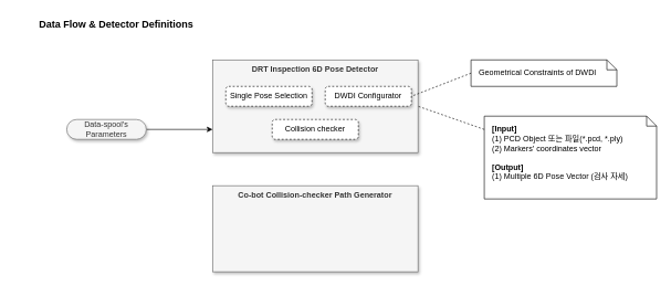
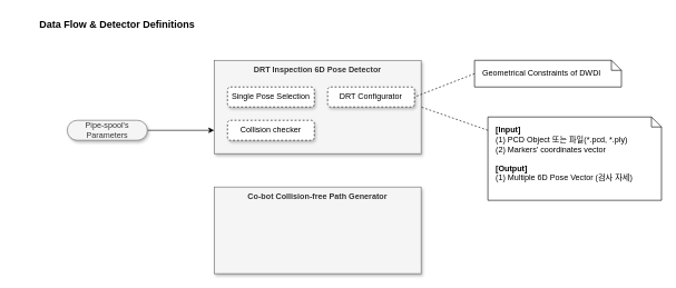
  <mxCell id="0" />
  <mxCell id="1" parent="0" />
  <mxCell id="2" value="DRT Inspection 6D Pose Detector" style="rounded=0;whiteSpace=wrap;html=1;fillColor=#f5f5f5;strokeColor=#666666;shadow=1;fontColor=#333333;verticalAlign=top;fontStyle=1" vertex="1" parent="1"><mxGeometry x="320" y="90" width="310" height="140" as="geometry" /></mxCell>
  <mxCell id="3" value="Data Flow &amp;amp; Detector Definitions" style="text;html=1;align=center;verticalAlign=middle;whiteSpace=wrap;rounded=0;fontStyle=1;fontSize=15;" vertex="1" parent="1"><mxGeometry x="20" y="20" width="310" height="30" as="geometry" /></mxCell>
- <mxCell id="4" value="Co-bot Collision-checker Path Generator" style="rounded=0;whiteSpace=wrap;html=1;fillColor=#f5f5f5;strokeColor=#666666;shadow=1;fontColor=#333333;verticalAlign=top;fontStyle=1" vertex="1" parent="1"><mxGeometry x="320" y="280" width="310" height="130" as="geometry" /></mxCell>
- <mxCell id="5" value="Collision checker" style="rounded=1;whiteSpace=wrap;html=1;dashed=1;shadow=1;" vertex="1" parent="1"><mxGeometry x="410" y="180" width="130" height="30" as="geometry" /></mxCell>
+ <mxCell id="4" value="Co-bot Collision-free Path Generator" style="rounded=0;whiteSpace=wrap;html=1;fillColor=#f5f5f5;strokeColor=#666666;shadow=1;fontColor=#333333;verticalAlign=top;fontStyle=1" vertex="1" parent="1"><mxGeometry x="320" y="280" width="310" height="130" as="geometry" /></mxCell>
+ <mxCell id="5" value="Collision checker" style="rounded=1;whiteSpace=wrap;html=1;dashed=1;shadow=1;" vertex="1" parent="1"><mxGeometry x="340" y="180" width="130" height="30" as="geometry" /></mxCell>
  <mxCell id="6" value="Single Pose Selection" style="rounded=1;whiteSpace=wrap;html=1;dashed=1;shadow=1;" vertex="1" parent="1"><mxGeometry x="340" y="130" width="130" height="30" as="geometry" /></mxCell>
- <mxCell id="7" value="DWDI Configurator" style="rounded=1;whiteSpace=wrap;html=1;dashed=1;shadow=1;" vertex="1" parent="1"><mxGeometry x="490" y="130" width="130" height="30" as="geometry" /></mxCell>
+ <mxCell id="7" value="DRT Configurator" style="rounded=1;whiteSpace=wrap;html=1;dashed=1;shadow=1;" vertex="1" parent="1"><mxGeometry x="490" y="130" width="130" height="30" as="geometry" /></mxCell>
  <mxCell id="8" value="Geometrical Constraints of DWDI" style="shape=note;size=15;align=left;spacingLeft=10;html=1;whiteSpace=wrap;" vertex="1" parent="1"><mxGeometry x="710" y="90" width="220" height="40" as="geometry" /></mxCell>
  <mxCell id="9" value="" style="edgeStyle=none;endArrow=none;dashed=1;html=1;rounded=0;entryX=1;entryY=0.5;entryDx=0;entryDy=0;" edge="1" parent="1" target="7"><mxGeometry x="1" relative="1" as="geometry"><mxPoint x="710" y="115" as="targetPoint" /><mxPoint x="710" y="110" as="sourcePoint" /></mxGeometry></mxCell>
  <mxCell id="10" value="&lt;div&gt;&lt;b&gt;[Input]&lt;/b&gt;&lt;/div&gt;&lt;div&gt;(1)&amp;nbsp;&lt;span style=&quot;background-color: transparent; color: light-dark(rgb(0, 0, 0), rgb(255, 255, 255));&quot;&gt;PCD Object 또는 파일(*.pcd, *.ply)&lt;/span&gt;&lt;/div&gt;&lt;div&gt;&lt;span style=&quot;background-color: transparent; color: light-dark(rgb(0, 0, 0), rgb(255, 255, 255));&quot;&gt;(2) Markers' coordinates vector&lt;/span&gt;&lt;/div&gt;&lt;div&gt;&lt;span style=&quot;background-color: transparent; color: light-dark(rgb(0, 0, 0), rgb(255, 255, 255));&quot;&gt;&lt;br&gt;&lt;/span&gt;&lt;/div&gt;&lt;div&gt;&lt;span style=&quot;background-color: transparent; color: light-dark(rgb(0, 0, 0), rgb(255, 255, 255));&quot;&gt;&lt;b&gt;[Output]&lt;/b&gt;&lt;/span&gt;&lt;/div&gt;&lt;div&gt;&lt;span style=&quot;background-color: transparent; color: light-dark(rgb(0, 0, 0), rgb(255, 255, 255));&quot;&gt;(1) Multiple 6D Pose Vector (검사 자세)&lt;/span&gt;&lt;/div&gt;&lt;div&gt;&lt;br&gt;&lt;/div&gt;" style="shape=note;size=15;align=left;spacingLeft=10;html=1;whiteSpace=wrap;" vertex="1" parent="1"><mxGeometry x="730" y="175" width="260" height="125" as="geometry" /></mxCell>
  <mxCell id="11" value="" style="edgeStyle=none;endArrow=none;dashed=1;html=1;rounded=0;entryX=1;entryY=0.5;entryDx=0;entryDy=0;" edge="1" parent="1" target="2"><mxGeometry x="1" relative="1" as="geometry"><mxPoint x="640" y="230" as="targetPoint" /><mxPoint x="730" y="195" as="sourcePoint" /></mxGeometry></mxCell>
  <mxCell id="12" style="edgeStyle=orthogonalEdgeStyle;rounded=0;orthogonalLoop=1;jettySize=auto;html=1;exitX=1;exitY=0.5;exitDx=0;exitDy=0;entryX=0;entryY=0.75;entryDx=0;entryDy=0;" edge="1" parent="1" source="13" target="2"><mxGeometry relative="1" as="geometry" /></mxCell>
- <mxCell id="13" value="Data-spool's Parameters" style="rounded=1;whiteSpace=wrap;html=1;arcSize=50;fillColor=#f5f5f5;fontColor=#333333;strokeColor=#666666;shadow=1;" vertex="1" parent="1"><mxGeometry x="100" y="180" width="120" height="30" as="geometry" /></mxCell>
+ <mxCell id="13" value="Pipe-spool's Parameters" style="rounded=1;whiteSpace=wrap;html=1;arcSize=50;fillColor=#f5f5f5;fontColor=#333333;strokeColor=#666666;shadow=1;" vertex="1" parent="1"><mxGeometry x="100" y="180" width="120" height="30" as="geometry" /></mxCell>
